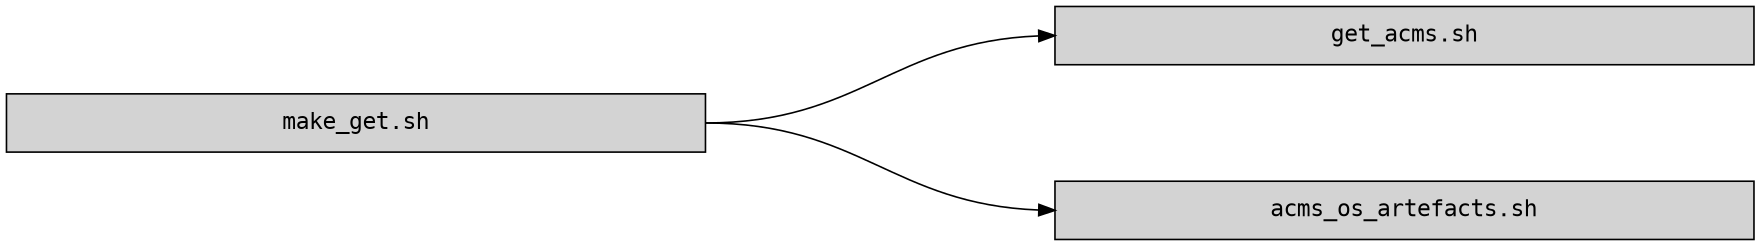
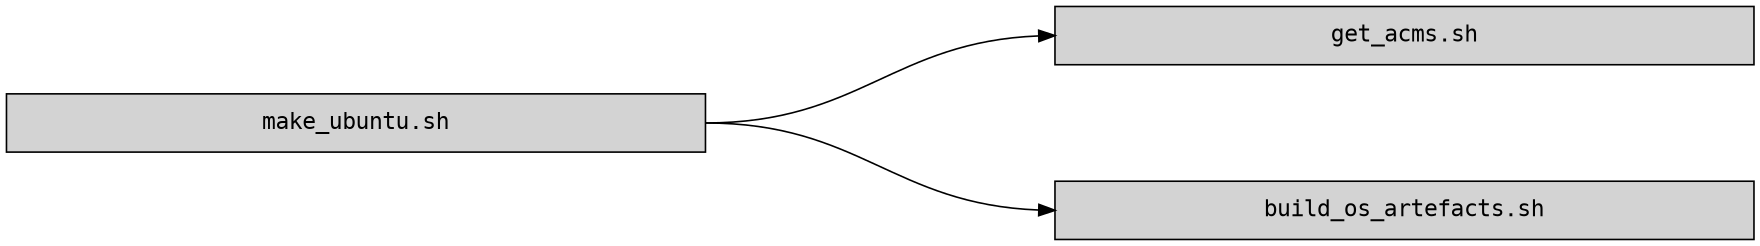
  digraph {
    constraint=false
    fontname="DejaVu Sans Mono"
    nodesep=1
    rankdir=LR
    ranksep=3
    node [fixedsize=true fontname="DejaVu Sans Mono" shape=box style=filled]
    edge [fontname="DejaVu Sans Mono" headport=w tailport=e]
-   "make_ubuntu.sh" [width=6 label="make_get.sh"]
+   "make_ubuntu.sh" [width=6]
    "get_acms.sh" [width=6]
-   "build_os_artefacts.sh" [width=6 label="acms_os_artefacts.sh"]
+   "build_os_artefacts.sh" [width=6]
    "make_ubuntu.sh" -> "get_acms.sh"
    "make_ubuntu.sh" -> "build_os_artefacts.sh"
  }
